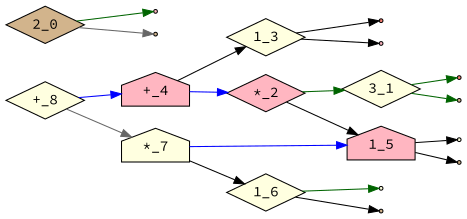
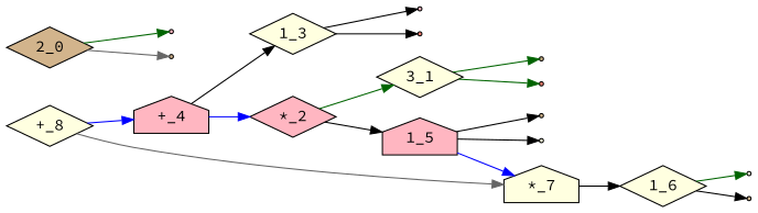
  digraph {
    fontname="Source Code Pro"
    rankdir=LR
    node [fillcolor=lightyellow fontname="Source Code Pro" shape=point style=filled]
    edge [color=black fontname="Source Code Pro"]
    "+_8" [shape=diamond]
    "+_4" [fillcolor=lightpink shape=house]
    "*_7" [shape=house]
    "*_2" [fillcolor=lightpink shape=diamond]
    "1_3" [shape=diamond]
    "1_5" [fillcolor=lightpink shape=house]
    "1_6" [shape=diamond]
    "3_1" [shape=diamond]
    null4 [fillcolor=salmon]
    null5 [fillcolor=lightpink]
    "2_0" [fillcolor=tan shape=diamond]
    null0 [fillcolor=lightpink]
    null1 [fillcolor=tan]
    null2 [fillcolor=salmon]
    null3 [fillcolor=tan]
    null6
    null7 [fillcolor=tan]
    null8
    null9 [fillcolor=tan]
    "+_8" -> "+_4" [color=blue]
    "+_8" -> "*_7" [color=gray40]
    "+_4" -> "*_2" [color=blue]
    "+_4" -> "1_3"
-   "*_7" -> "1_5" [color=blue]
+   "1_5" -> "*_7" [color=blue]
    "*_7" -> "1_6"
    "*_2" -> "1_5"
    "*_2" -> "3_1" [color=darkgreen]
    "1_3" -> null4
    "1_3" -> null5
    "1_5" -> null6
    "1_5" -> null7
    "1_6" -> null8 [color=darkgreen]
    "1_6" -> null9
    "3_1" -> null2 [color=darkgreen]
    "3_1" -> null3 [color=darkgreen]
    "2_0" -> null0 [color=darkgreen]
    "2_0" -> null1 [color=gray40]
  }
